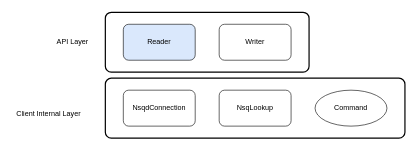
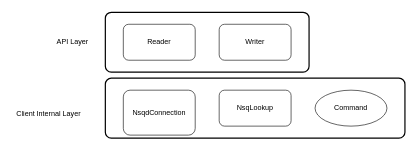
  <mxCell id="0" />
  <mxCell id="1" parent="0" />
  <mxCell id="2" value="" style="rounded=1;arcSize=10;dashed=0;fillColor=none;gradientColor=none;strokeWidth=2;" vertex="1" parent="1"><mxGeometry x="175" y="130" width="500" height="100" as="geometry" /></mxCell>
  <mxCell id="3" value="" style="rounded=1;arcSize=10;dashed=0;fillColor=none;gradientColor=none;strokeWidth=2;" vertex="1" parent="1"><mxGeometry x="175" y="20" width="340" height="100" as="geometry" /></mxCell>
- <mxCell id="4" value="Reader" style="rounded=1;whiteSpace=wrap;html=1;fillColor=#dae8fc;" vertex="1" parent="1"><mxGeometry x="205" y="40" width="120" height="60" as="geometry" /></mxCell>
+ <mxCell id="4" value="Reader" style="rounded=1;whiteSpace=wrap;html=1;" vertex="1" parent="1"><mxGeometry x="205" y="40" width="120" height="60" as="geometry" /></mxCell>
  <mxCell id="5" value="Writer" style="rounded=1;whiteSpace=wrap;html=1;" vertex="1" parent="1"><mxGeometry x="365" y="40" width="120" height="60" as="geometry" /></mxCell>
  <mxCell id="6" value="NsqLookup" style="rounded=1;whiteSpace=wrap;html=1;" vertex="1" parent="1"><mxGeometry x="365" y="150" width="120" height="60" as="geometry" /></mxCell>
- <mxCell id="7" value="NsqdConnection" style="rounded=1;whiteSpace=wrap;html=1;" vertex="1" parent="1"><mxGeometry x="205" y="150" width="120" height="60" as="geometry" /></mxCell>
+ <mxCell id="7" value="NsqdConnection" style="rounded=1;whiteSpace=wrap;html=1;" vertex="1" parent="1"><mxGeometry x="205" y="150" width="120" height="75" as="geometry" /></mxCell>
  <mxCell id="8" value="API Layer" style="text;html=1;align=center;verticalAlign=middle;resizable=0;points=[];autosize=1;" vertex="1" parent="1"><mxGeometry x="85" y="60" width="70" height="20" as="geometry" /></mxCell>
  <mxCell id="9" value="Client Internal Layer" style="text;html=1;align=center;verticalAlign=middle;resizable=0;points=[];autosize=1;" vertex="1" parent="1"><mxGeometry x="20" y="180" width="120" height="20" as="geometry" /></mxCell>
  <mxCell id="10" value="Command" style="ellipse;whiteSpace=wrap;html=1;" vertex="1" parent="1"><mxGeometry x="525" y="150" width="120" height="60" as="geometry" /></mxCell>
